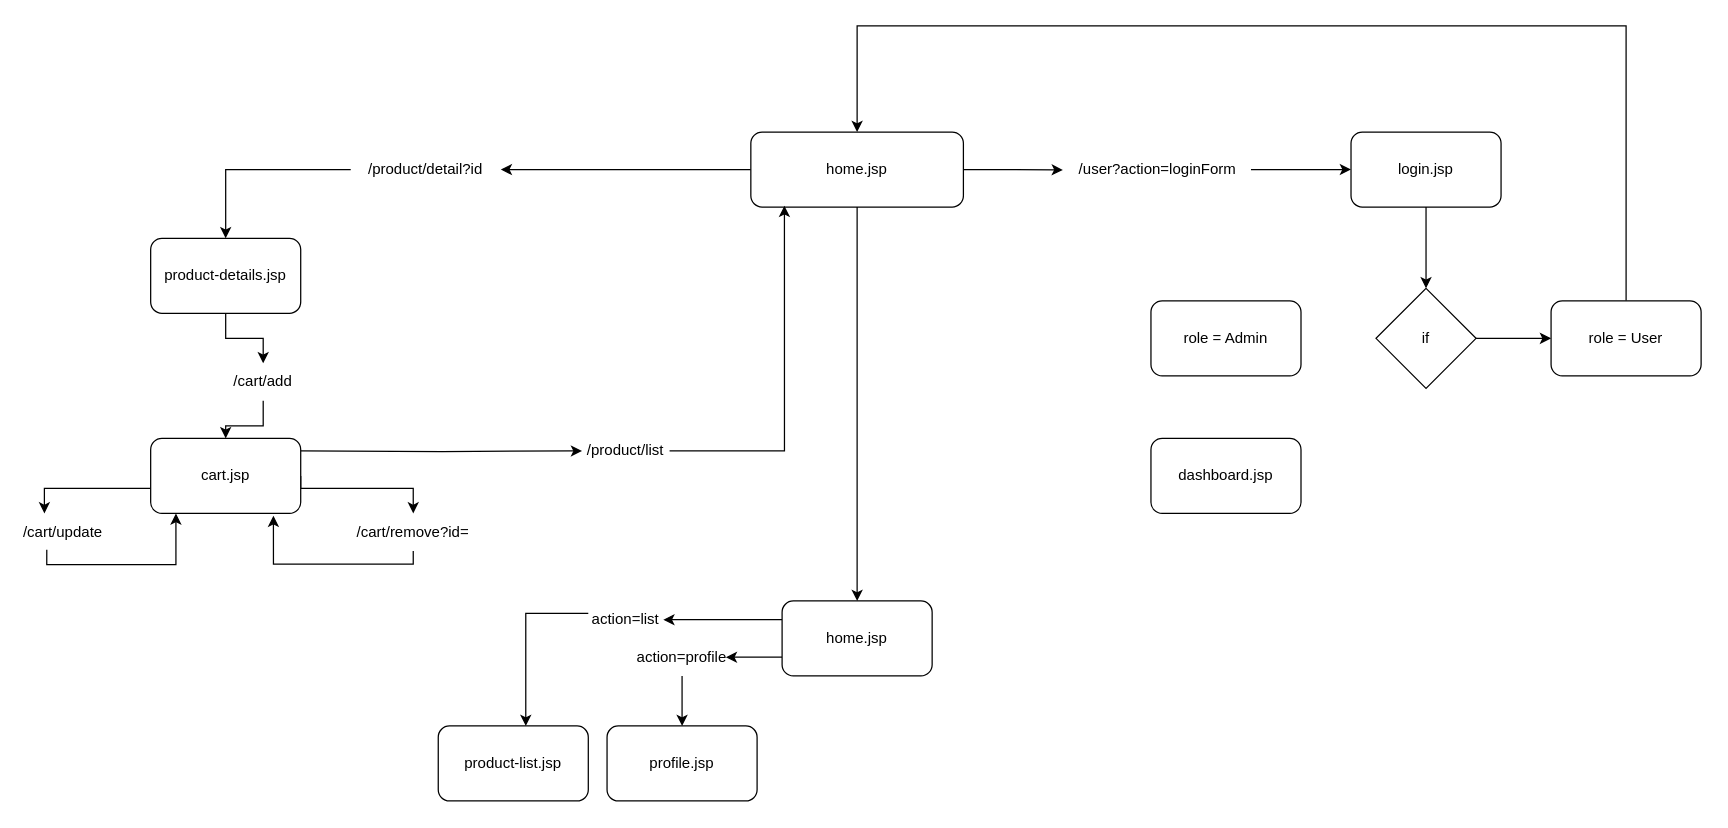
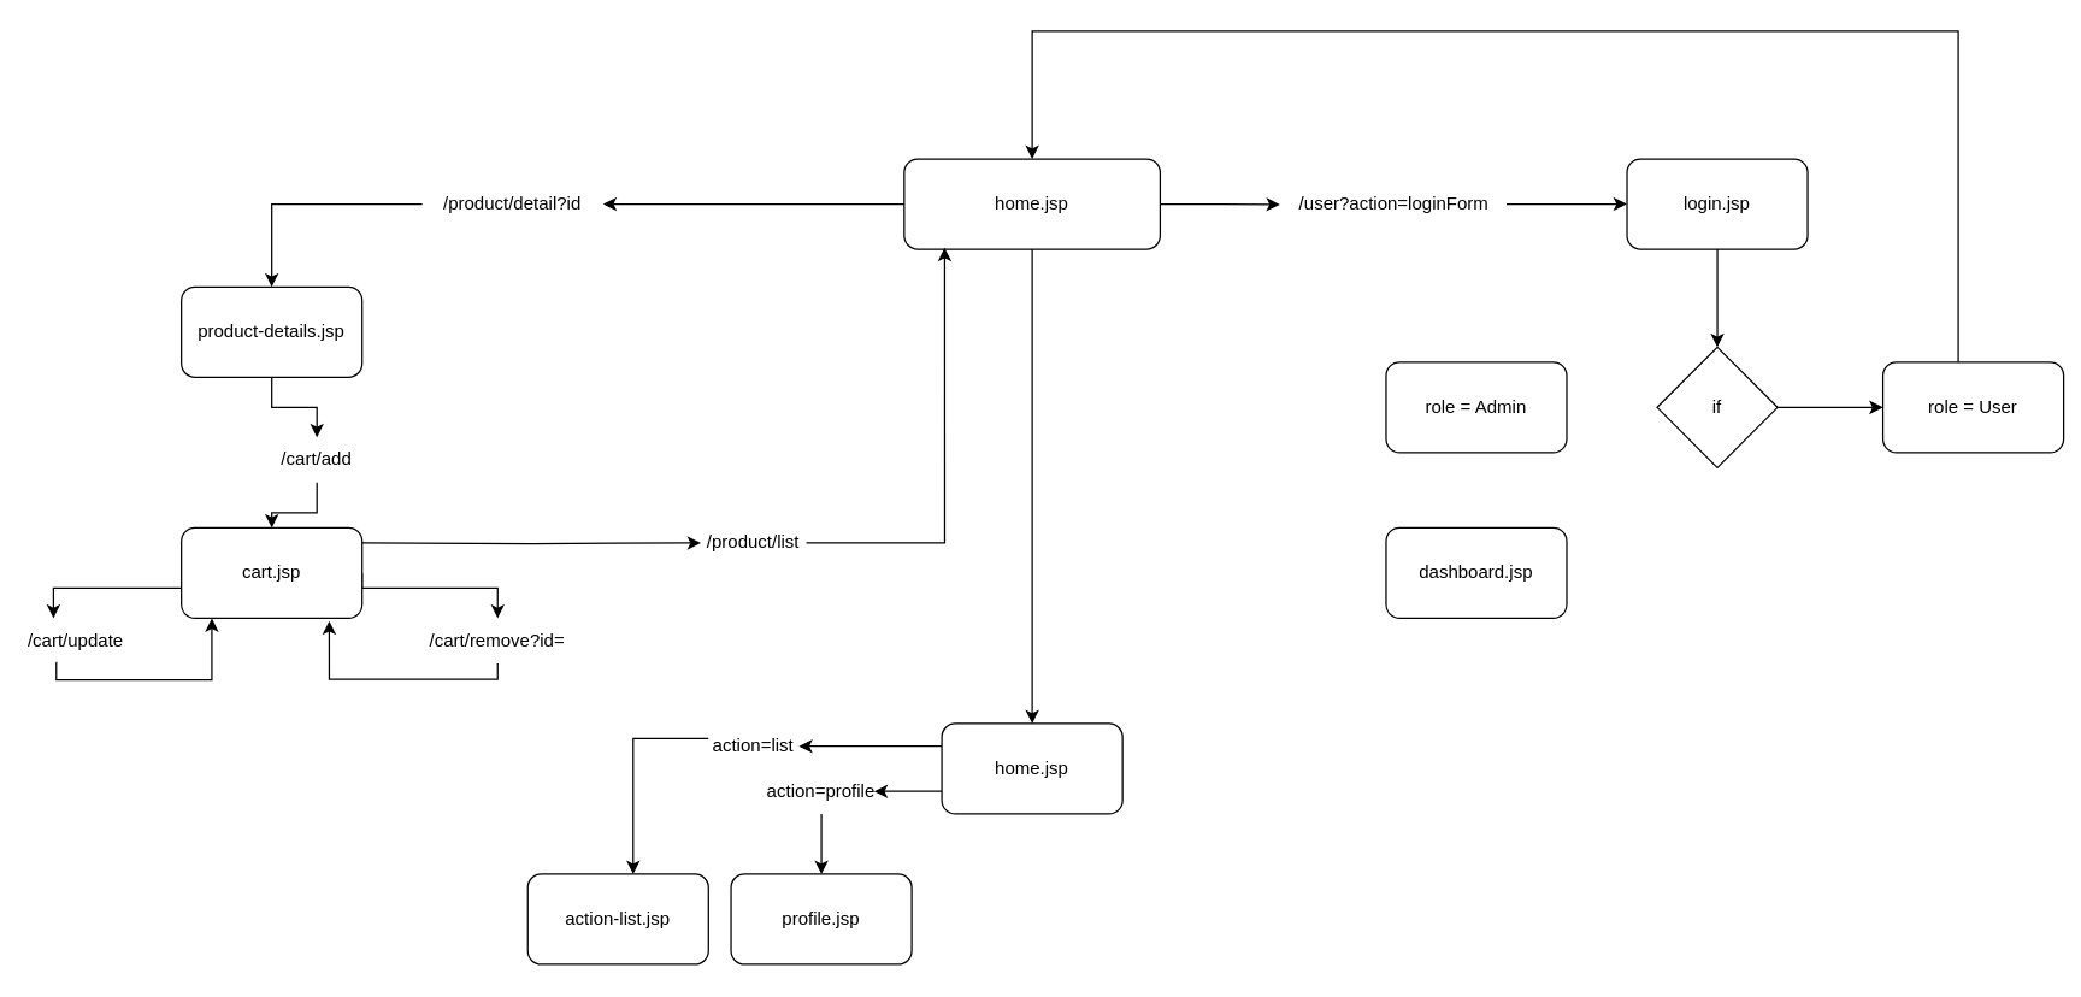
  <mxCell id="0" />
  <mxCell id="1" parent="0" />
  <mxCell id="2" style="edgeStyle=orthogonalEdgeStyle;rounded=0;orthogonalLoop=1;jettySize=auto;html=1;entryX=1;entryY=0.5;entryDx=0;entryDy=0;" edge="1" parent="1" source="5" target="11"><mxGeometry relative="1" as="geometry" /></mxCell>
  <mxCell id="3" style="edgeStyle=orthogonalEdgeStyle;rounded=0;orthogonalLoop=1;jettySize=auto;html=1;entryX=-0.003;entryY=0.509;entryDx=0;entryDy=0;entryPerimeter=0;" edge="1" parent="1" source="5" target="26"><mxGeometry relative="1" as="geometry"><mxPoint x="860" y="135" as="targetPoint" /></mxGeometry></mxCell>
  <mxCell id="4" style="edgeStyle=orthogonalEdgeStyle;rounded=0;orthogonalLoop=1;jettySize=auto;html=1;entryX=0.5;entryY=0;entryDx=0;entryDy=0;" edge="1" parent="1" source="5" target="37"><mxGeometry relative="1" as="geometry"><mxPoint x="685" y="500" as="targetPoint" /></mxGeometry></mxCell>
  <mxCell id="5" value="" style="rounded=1;whiteSpace=wrap;html=1;" vertex="1" parent="1"><mxGeometry x="600" y="105" width="170" height="60" as="geometry" /></mxCell>
  <mxCell id="6" value="home.jsp" style="text;html=1;align=center;verticalAlign=middle;whiteSpace=wrap;rounded=0;" vertex="1" parent="1"><mxGeometry x="655" y="120" width="60" height="30" as="geometry" /></mxCell>
  <mxCell id="7" style="edgeStyle=orthogonalEdgeStyle;rounded=0;orthogonalLoop=1;jettySize=auto;html=1;entryX=0.5;entryY=0;entryDx=0;entryDy=0;" edge="1" parent="1" source="8" target="17"><mxGeometry relative="1" as="geometry" /></mxCell>
  <mxCell id="8" value="" style="rounded=1;whiteSpace=wrap;html=1;" vertex="1" parent="1"><mxGeometry x="120" y="190" width="120" height="60" as="geometry" /></mxCell>
  <mxCell id="9" value="product-details.jsp" style="text;html=1;align=center;verticalAlign=middle;whiteSpace=wrap;rounded=0;" vertex="1" parent="1"><mxGeometry x="130" y="205" width="100" height="30" as="geometry" /></mxCell>
  <mxCell id="10" style="edgeStyle=orthogonalEdgeStyle;rounded=0;orthogonalLoop=1;jettySize=auto;html=1;exitX=0;exitY=0.5;exitDx=0;exitDy=0;entryX=0.5;entryY=0;entryDx=0;entryDy=0;" edge="1" parent="1" source="11" target="8"><mxGeometry relative="1" as="geometry"><Array as="points"><mxPoint x="180" y="135" /></Array></mxGeometry></mxCell>
  <mxCell id="11" value="/product/detail?id" style="text;html=1;align=center;verticalAlign=middle;whiteSpace=wrap;rounded=0;" vertex="1" parent="1"><mxGeometry x="280" y="120" width="120" height="30" as="geometry" /></mxCell>
  <mxCell id="12" style="edgeStyle=orthogonalEdgeStyle;rounded=0;orthogonalLoop=1;jettySize=auto;html=1;entryX=0.25;entryY=0;entryDx=0;entryDy=0;" edge="1" parent="1" source="15" target="20"><mxGeometry relative="1" as="geometry"><Array as="points"><mxPoint x="35" y="390" /></Array></mxGeometry></mxCell>
  <mxCell id="13" value="" style="edgeStyle=orthogonalEdgeStyle;rounded=0;orthogonalLoop=1;jettySize=auto;html=1;entryX=0.5;entryY=0;entryDx=0;entryDy=0;exitX=1;exitY=0.5;exitDx=0;exitDy=0;" edge="1" parent="1" source="15" target="22"><mxGeometry relative="1" as="geometry"><mxPoint x="280" y="370" as="sourcePoint" /><mxPoint x="330" y="390" as="targetPoint" /><Array as="points"><mxPoint x="240" y="390" /><mxPoint x="330" y="390" /></Array></mxGeometry></mxCell>
  <mxCell id="14" style="edgeStyle=orthogonalEdgeStyle;rounded=0;orthogonalLoop=1;jettySize=auto;html=1;entryX=0;entryY=0.5;entryDx=0;entryDy=0;" edge="1" parent="1" target="23"><mxGeometry relative="1" as="geometry"><mxPoint x="390" y="360" as="targetPoint" /><mxPoint x="240" y="360.029" as="sourcePoint" /></mxGeometry></mxCell>
  <mxCell id="15" value="" style="whiteSpace=wrap;html=1;rounded=1;" vertex="1" parent="1"><mxGeometry x="120" y="350" width="120" height="60" as="geometry" /></mxCell>
  <mxCell id="16" style="edgeStyle=orthogonalEdgeStyle;rounded=0;orthogonalLoop=1;jettySize=auto;html=1;entryX=0.5;entryY=0;entryDx=0;entryDy=0;" edge="1" parent="1" source="17" target="15"><mxGeometry relative="1" as="geometry" /></mxCell>
  <mxCell id="17" value="/cart/add" style="text;html=1;align=center;verticalAlign=middle;whiteSpace=wrap;rounded=0;" vertex="1" parent="1"><mxGeometry x="180" y="290" width="60" height="30" as="geometry" /></mxCell>
  <mxCell id="18" value="cart.jsp" style="text;html=1;align=center;verticalAlign=middle;whiteSpace=wrap;rounded=0;" vertex="1" parent="1"><mxGeometry x="150" y="365" width="60" height="30" as="geometry" /></mxCell>
  <mxCell id="19" style="edgeStyle=orthogonalEdgeStyle;rounded=0;orthogonalLoop=1;jettySize=auto;html=1;entryX=0.16;entryY=0.99;entryDx=0;entryDy=0;entryPerimeter=0;exitX=0.282;exitY=0.97;exitDx=0;exitDy=0;exitPerimeter=0;" edge="1" parent="1" source="20"><mxGeometry relative="1" as="geometry"><mxPoint x="140.2" y="410" as="targetPoint" /><mxPoint x="60" y="560" as="sourcePoint" /><Array as="points"><mxPoint x="37" y="451" /><mxPoint x="140" y="451" /></Array></mxGeometry></mxCell>
  <mxCell id="20" value="/cart/update" style="text;html=1;align=center;verticalAlign=middle;whiteSpace=wrap;rounded=0;" vertex="1" parent="1"><mxGeometry x="20" y="410" width="60" height="30" as="geometry" /></mxCell>
  <mxCell id="21" style="edgeStyle=orthogonalEdgeStyle;rounded=0;orthogonalLoop=1;jettySize=auto;html=1;entryX=0.818;entryY=1.03;entryDx=0;entryDy=0;entryPerimeter=0;exitX=0.5;exitY=1;exitDx=0;exitDy=0;" edge="1" parent="1" source="22" target="15"><mxGeometry relative="1" as="geometry"><mxPoint x="220" y="460" as="targetPoint" /><mxPoint x="330" y="420" as="sourcePoint" /><Array as="points"><mxPoint x="330" y="450.5" /><mxPoint x="218" y="450.5" /></Array></mxGeometry></mxCell>
  <mxCell id="22" value="/cart/remove?id=" style="text;html=1;align=center;verticalAlign=middle;whiteSpace=wrap;rounded=0;" vertex="1" parent="1"><mxGeometry x="280" y="410" width="100" height="30" as="geometry" /></mxCell>
  <mxCell id="23" value="/product/list" style="text;html=1;align=center;verticalAlign=middle;whiteSpace=wrap;rounded=0;" vertex="1" parent="1"><mxGeometry x="465" y="340" width="70" height="40" as="geometry" /></mxCell>
  <mxCell id="24" style="edgeStyle=orthogonalEdgeStyle;rounded=0;orthogonalLoop=1;jettySize=auto;html=1;entryX=0.158;entryY=0.983;entryDx=0;entryDy=0;entryPerimeter=0;" edge="1" parent="1" source="23" target="5"><mxGeometry relative="1" as="geometry" /></mxCell>
  <mxCell id="25" style="edgeStyle=orthogonalEdgeStyle;rounded=0;orthogonalLoop=1;jettySize=auto;html=1;entryX=0;entryY=0.5;entryDx=0;entryDy=0;" edge="1" parent="1" source="26" target="28"><mxGeometry relative="1" as="geometry" /></mxCell>
  <mxCell id="26" value="/user?action=loginForm" style="text;html=1;align=center;verticalAlign=middle;resizable=0;points=[];autosize=1;strokeColor=none;fillColor=none;rotation=0;" vertex="1" parent="1"><mxGeometry x="850" y="120" width="150" height="30" as="geometry" /></mxCell>
  <mxCell id="27" style="edgeStyle=orthogonalEdgeStyle;rounded=0;orthogonalLoop=1;jettySize=auto;html=1;entryX=0.5;entryY=0;entryDx=0;entryDy=0;" edge="1" parent="1" source="28" target="30"><mxGeometry relative="1" as="geometry" /></mxCell>
  <mxCell id="28" value="login.jsp" style="rounded=1;whiteSpace=wrap;html=1;" vertex="1" parent="1"><mxGeometry x="1080" y="105" width="120" height="60" as="geometry" /></mxCell>
  <mxCell id="29" value="" style="edgeStyle=orthogonalEdgeStyle;rounded=0;orthogonalLoop=1;jettySize=auto;html=1;" edge="1" parent="1" source="30" target="34"><mxGeometry relative="1" as="geometry" /></mxCell>
  <mxCell id="30" value="if" style="rhombus;whiteSpace=wrap;html=1;" vertex="1" parent="1"><mxGeometry x="1100" y="230" width="80" height="80" as="geometry" /></mxCell>
  <mxCell id="31" value="role = Admin" style="rounded=1;whiteSpace=wrap;html=1;" vertex="1" parent="1"><mxGeometry x="920" y="240" width="120" height="60" as="geometry" /></mxCell>
  <mxCell id="32" value="dashboard.jsp" style="rounded=1;whiteSpace=wrap;html=1;" vertex="1" parent="1"><mxGeometry x="920" y="350" width="120" height="60" as="geometry" /></mxCell>
  <mxCell id="33" style="edgeStyle=orthogonalEdgeStyle;rounded=0;orthogonalLoop=1;jettySize=auto;html=1;entryX=0.5;entryY=0;entryDx=0;entryDy=0;" edge="1" parent="1" source="34" target="5"><mxGeometry relative="1" as="geometry"><mxPoint x="530" y="10" as="targetPoint" /><Array as="points"><mxPoint x="1300" y="20" /><mxPoint x="685" y="20" /></Array></mxGeometry></mxCell>
- <mxCell id="34" value="role = User" style="rounded=1;whiteSpace=wrap;html=1;" vertex="1" parent="1"><mxGeometry x="1240" y="240" width="120" height="60" as="geometry" /></mxCell>
+ <mxCell id="34" value="role = User" style="rounded=1;whiteSpace=wrap;html=1;" vertex="1" parent="1"><mxGeometry x="1250" y="240" width="120" height="60" as="geometry" /></mxCell>
  <mxCell id="35" value="" style="edgeStyle=orthogonalEdgeStyle;rounded=0;orthogonalLoop=1;jettySize=auto;html=1;" edge="1" parent="1" source="37" target="39"><mxGeometry relative="1" as="geometry"><Array as="points"><mxPoint x="600" y="495" /><mxPoint x="600" y="495" /></Array></mxGeometry></mxCell>
  <mxCell id="36" style="edgeStyle=orthogonalEdgeStyle;rounded=0;orthogonalLoop=1;jettySize=auto;html=1;entryX=1;entryY=0.5;entryDx=0;entryDy=0;" edge="1" parent="1" source="37" target="42"><mxGeometry relative="1" as="geometry"><Array as="points"><mxPoint x="610" y="525" /><mxPoint x="610" y="525" /></Array></mxGeometry></mxCell>
  <mxCell id="37" value="home.jsp" style="rounded=1;whiteSpace=wrap;html=1;" vertex="1" parent="1"><mxGeometry x="625" y="480" width="120" height="60" as="geometry" /></mxCell>
  <mxCell id="38" value="" style="edgeStyle=orthogonalEdgeStyle;rounded=0;orthogonalLoop=1;jettySize=auto;html=1;" edge="1" parent="1" source="39" target="40"><mxGeometry relative="1" as="geometry"><Array as="points"><mxPoint x="520" y="490" /><mxPoint x="420" y="490" /></Array></mxGeometry></mxCell>
  <mxCell id="39" value="action=list" style="text;html=1;align=center;verticalAlign=middle;whiteSpace=wrap;rounded=0;" vertex="1" parent="1"><mxGeometry x="470" y="480" width="60" height="30" as="geometry" /></mxCell>
- <mxCell id="40" value="product-list.jsp" style="rounded=1;whiteSpace=wrap;html=1;" vertex="1" parent="1"><mxGeometry x="350" y="580" width="120" height="60" as="geometry" /></mxCell>
+ <mxCell id="40" value="action-list.jsp" style="rounded=1;whiteSpace=wrap;html=1;" vertex="1" parent="1"><mxGeometry x="350" y="580" width="120" height="60" as="geometry" /></mxCell>
  <mxCell id="41" value="" style="edgeStyle=orthogonalEdgeStyle;rounded=0;orthogonalLoop=1;jettySize=auto;html=1;" edge="1" parent="1" source="42" target="43"><mxGeometry relative="1" as="geometry" /></mxCell>
  <mxCell id="42" value="action=profile" style="text;html=1;align=center;verticalAlign=middle;whiteSpace=wrap;rounded=0;" vertex="1" parent="1"><mxGeometry x="510" y="510" width="70" height="30" as="geometry" /></mxCell>
  <mxCell id="43" value="profile.jsp" style="rounded=1;whiteSpace=wrap;html=1;" vertex="1" parent="1"><mxGeometry x="485" y="580" width="120" height="60" as="geometry" /></mxCell>
